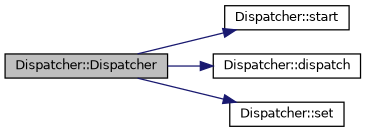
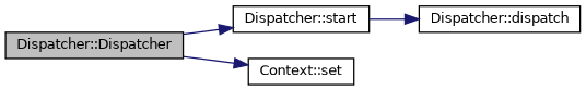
  digraph {
    rankdir=LR
    node [color=black fontname=Helvetica fontsize=10 shape=record]
    edge [color=midnightblue fontname=Helvetica fontsize=10 labelfontname=Helvetica labelfontsize=10 style=solid]
    n1 [fillcolor=grey75 fontcolor=black height=0.2 label="Dispatcher::Dispatcher" style=filled width=0.4]
    n2 [height=0.2 label="Dispatcher::start" width=0.4]
    n3 [height=0.2 label="Dispatcher::dispatch" width=0.4]
-   n4 [height=0.2 label="Dispatcher::set" width=0.4]
+   n4 [height=0.2 label="Context::set" width=0.4]
    n1 -> n2
-   n1 -> n3
+   n2 -> n3
    n1 -> n4
  }
